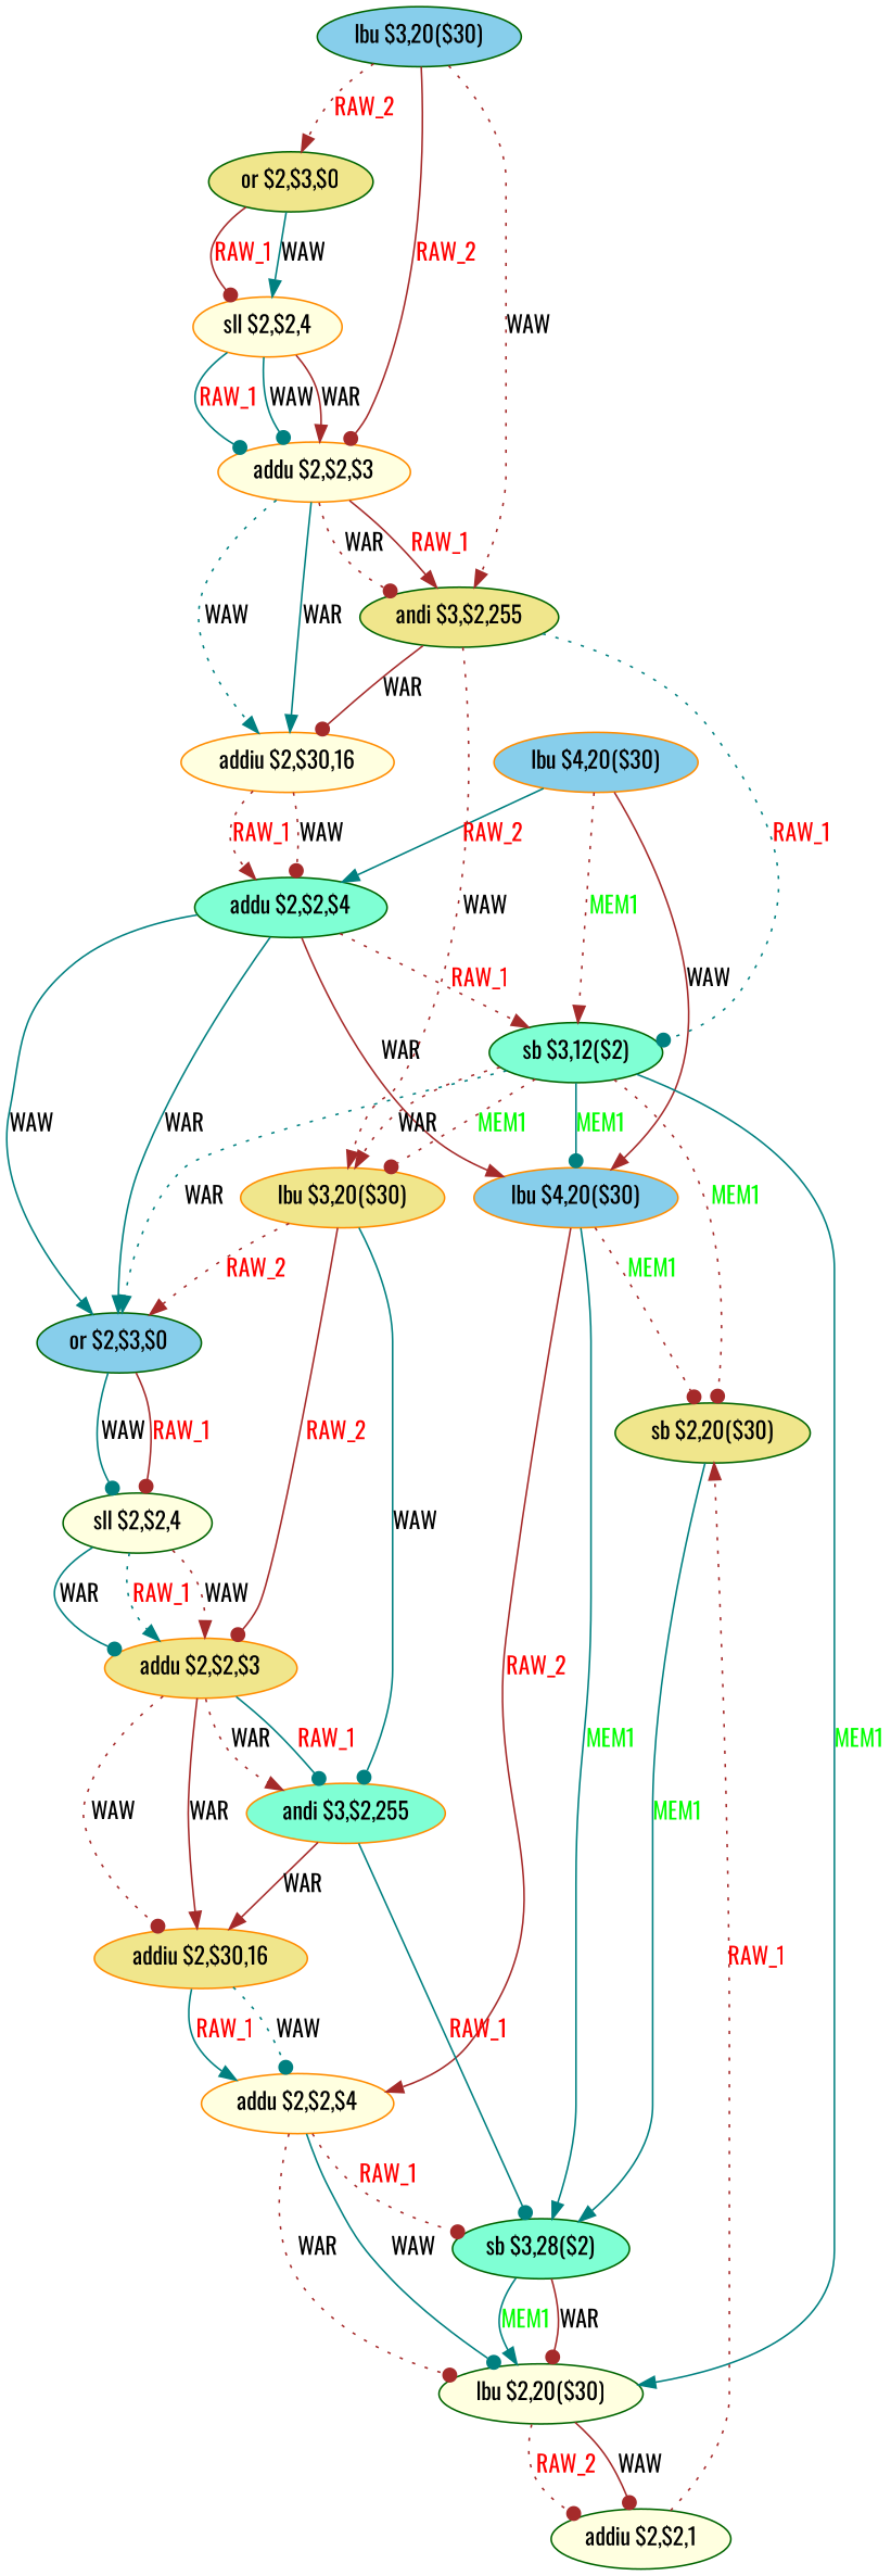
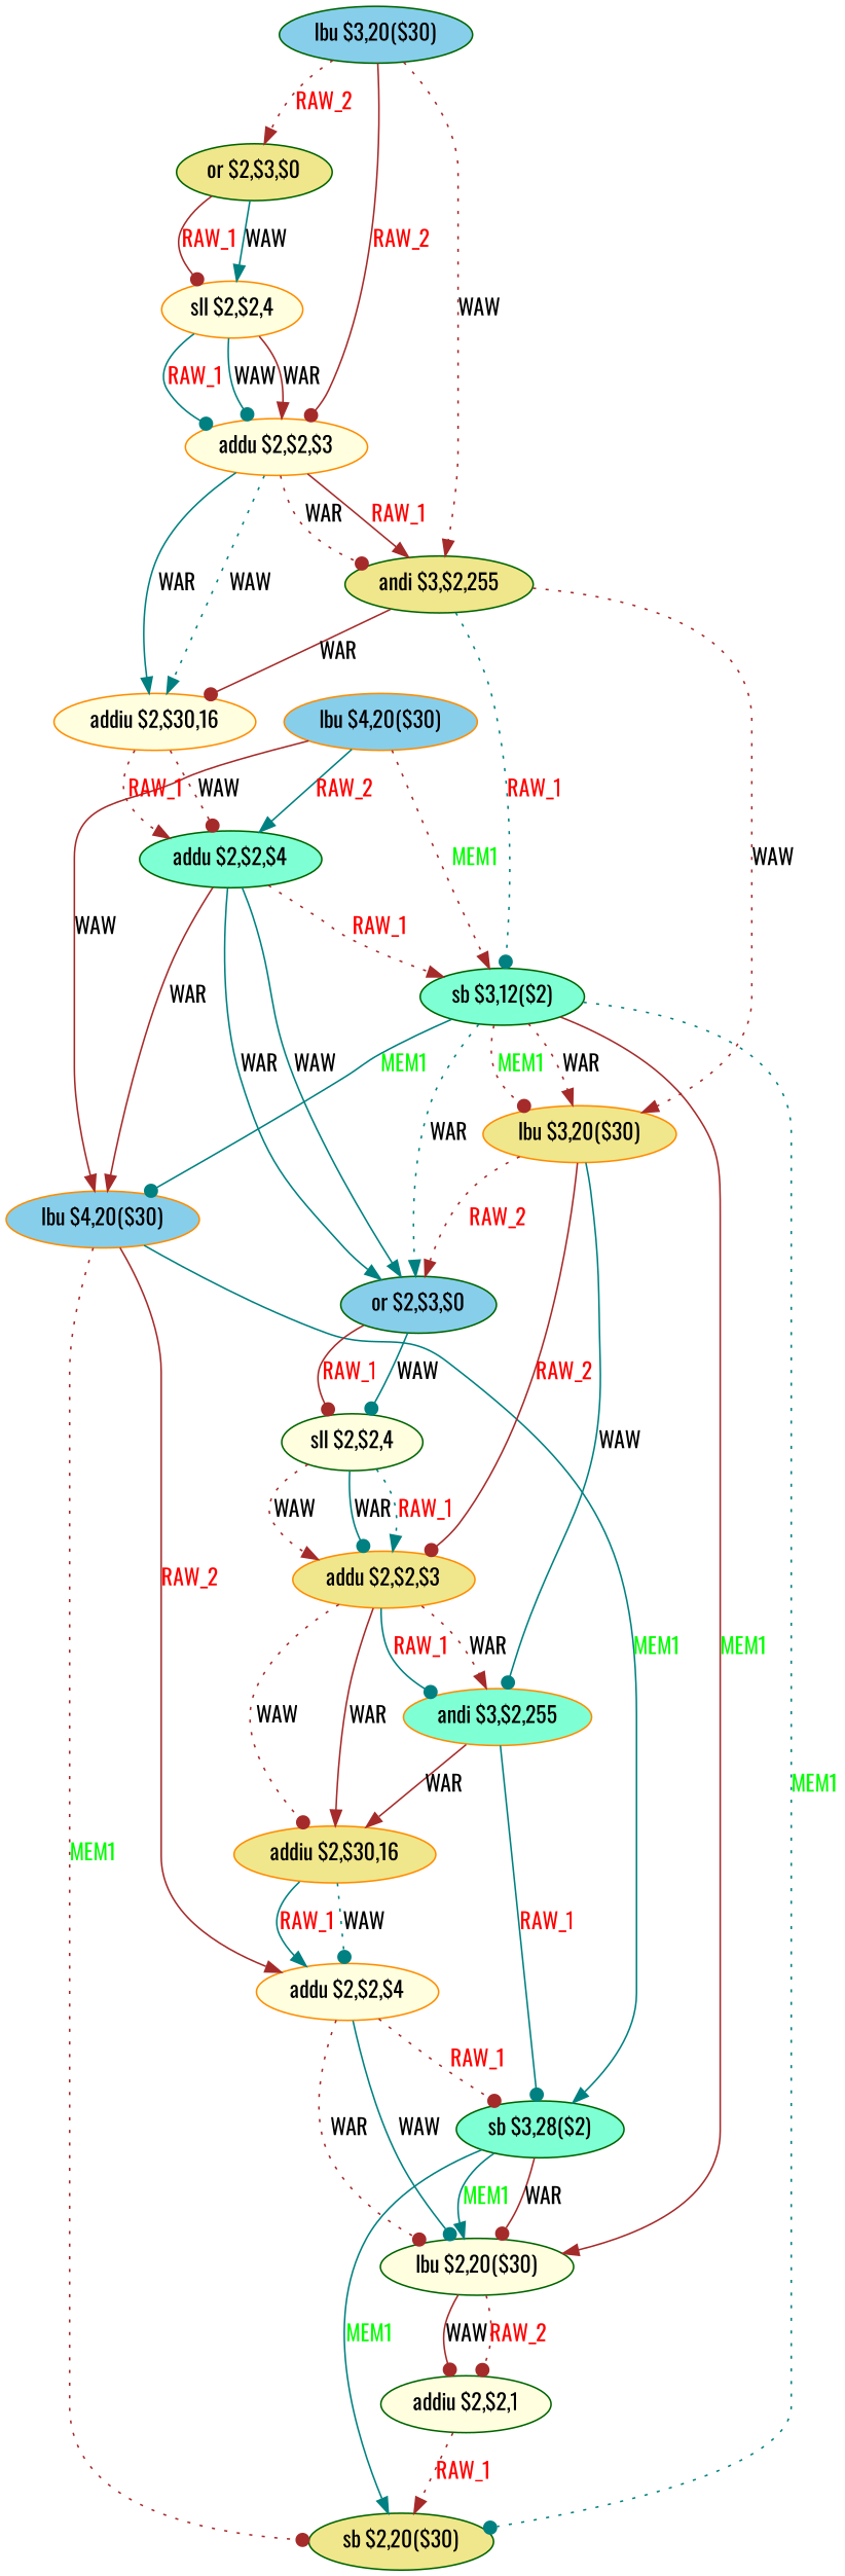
  digraph {
    fontname=Oswald
    node [color=darkgreen fillcolor=lightyellow fontname=Oswald shape=ellipse style=filled]
    edge [arrowhead=normal color=brown fontname=Oswald style=solid]
    n1 [color=darkorange fillcolor=skyblue label="lbu $4,20($30)"]
    n2 [fillcolor=aquamarine label="addu $2,$2,$4"]
    n3 [fillcolor=aquamarine label="sb $3,12($2)"]
    n4 [color=darkorange fillcolor=skyblue label="lbu $4,20($30)"]
    n5 [fillcolor=skyblue label="or $2,$3,$0"]
    n6 [color=darkorange fillcolor=khaki label="lbu $3,20($30)"]
    n7 [label="lbu $2,20($30)"]
    n8 [fillcolor=khaki label="sb $2,20($30)"]
    n9 [color=darkorange label="addu $2,$2,$4"]
    n10 [fillcolor=aquamarine label="sb $3,28($2)"]
    n11 [label="sll $2,$2,4"]
    n12 [color=darkorange fillcolor=khaki label="addu $2,$2,$3"]
    n13 [color=darkorange fillcolor=aquamarine label="andi $3,$2,255"]
    n14 [label="addiu $2,$2,1"]
    n15 [color=darkorange fillcolor=khaki label="addiu $2,$30,16"]
    n16 [fillcolor=skyblue label="lbu $3,20($30)"]
    n17 [fillcolor=khaki label="or $2,$3,$0"]
    n18 [color=darkorange label="addu $2,$2,$3"]
    n19 [fillcolor=khaki label="andi $3,$2,255"]
    n20 [color=darkorange label="sll $2,$2,4"]
    n21 [color=darkorange label="addiu $2,$30,16"]
    n1 -> n2 [color=teal fontcolor=red label=RAW_2]
    n1 -> n3 [fontcolor=green label=MEM1 style=dotted]
    n1 -> n4 [label=WAW]
    n2 -> n3 [fontcolor=red label=RAW_1 style=dotted]
    n2 -> n4 [label=WAR]
    n2 -> n5 [color=teal label=WAW]
    n2 -> n5 [color=teal label=WAR]
    n3 -> n4 [arrowhead=dot color=teal fontcolor=green label=MEM1]
    n3 -> n5 [color=teal label=WAR style=dotted]
    n3 -> n6 [label=WAR style=dotted]
    n3 -> n6 [arrowhead=dot fontcolor=green label=MEM1 style=dotted]
-   n3 -> n7 [color=teal fontcolor=green label=MEM1]
-   n3 -> n8 [arrowhead=dot fontcolor=green label=MEM1 style=dotted]
+   n3 -> n7 [fontcolor=green label=MEM1]
+   n3 -> n8 [arrowhead=dot color=teal fontcolor=green label=MEM1 style=dotted]
    n4 -> n8 [arrowhead=dot fontcolor=green label=MEM1 style=dotted]
    n4 -> n9 [fontcolor=red label=RAW_2]
    n4 -> n10 [color=teal fontcolor=green label=MEM1]
    n5 -> n11 [arrowhead=dot color=teal label=WAW]
    n5 -> n11 [arrowhead=dot fontcolor=red label=RAW_1]
    n6 -> n5 [fontcolor=red label=RAW_2 style=dotted]
    n6 -> n12 [arrowhead=dot fontcolor=red label=RAW_2]
    n6 -> n13 [arrowhead=dot color=teal label=WAW]
    n7 -> n14 [arrowhead=dot label=WAW]
    n7 -> n14 [arrowhead=dot fontcolor=red label=RAW_2 style=dotted]
    n9 -> n7 [arrowhead=dot color=teal label=WAW]
    n9 -> n7 [arrowhead=dot label=WAR style=dotted]
    n9 -> n10 [arrowhead=dot fontcolor=red label=RAW_1 style=dotted]
    n10 -> n7 [arrowhead=dot label=WAR]
    n10 -> n7 [color=teal fontcolor=green label=MEM1]
-   n8 -> n10 [color=teal fontcolor=green label=MEM1]
+   n10 -> n8 [color=teal fontcolor=green label=MEM1]
    n11 -> n12 [label=WAW style=dotted]
    n11 -> n12 [arrowhead=dot color=teal label=WAR]
    n11 -> n12 [color=teal fontcolor=red label=RAW_1 style=dotted]
    n12 -> n13 [label=WAR style=dotted]
    n12 -> n13 [arrowhead=dot color=teal fontcolor=red label=RAW_1]
    n12 -> n15 [arrowhead=dot label=WAW style=dotted]
    n12 -> n15 [label=WAR]
    n13 -> n10 [arrowhead=dot color=teal fontcolor=red label=RAW_1]
    n13 -> n15 [label=WAR]
    n14 -> n8 [fontcolor=red label=RAW_1 style=dotted]
    n15 -> n9 [arrowhead=dot color=teal label=WAW style=dotted]
    n15 -> n9 [color=teal fontcolor=red label=RAW_1]
    n16 -> n17 [fontcolor=red label=RAW_2 style=dotted]
    n16 -> n18 [arrowhead=dot fontcolor=red label=RAW_2]
    n16 -> n19 [label=WAW style=dotted]
    n17 -> n20 [color=teal label=WAW]
    n17 -> n20 [arrowhead=dot fontcolor=red label=RAW_1]
    n18 -> n19 [arrowhead=dot label=WAR style=dotted]
    n18 -> n19 [fontcolor=red label=RAW_1]
    n18 -> n21 [color=teal label=WAW style=dotted]
    n18 -> n21 [color=teal label=WAR]
    n19 -> n3 [arrowhead=dot color=teal fontcolor=red label=RAW_1 style=dotted]
    n19 -> n6 [label=WAW style=dotted]
    n19 -> n21 [arrowhead=dot label=WAR]
    n20 -> n18 [arrowhead=dot color=teal label=WAW]
    n20 -> n18 [label=WAR]
    n20 -> n18 [arrowhead=dot color=teal fontcolor=red label=RAW_1]
    n21 -> n2 [arrowhead=dot label=WAW style=dotted]
    n21 -> n2 [fontcolor=red label=RAW_1 style=dotted]
  }
